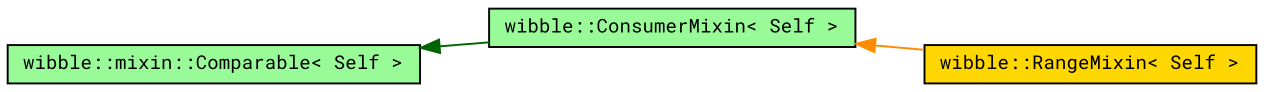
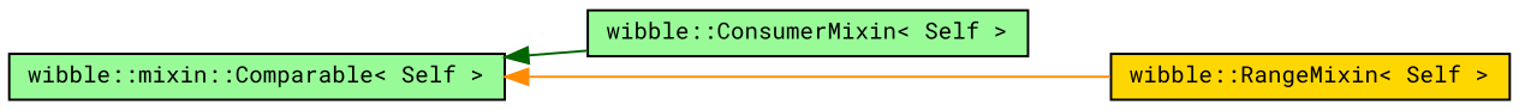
  digraph {
    fontname="Roboto Mono"
    rankdir=LR
    node [color=black fillcolor=palegreen fontname="Roboto Mono" fontsize=10 shape=record style=filled]
    edge [dir=back fontname="Roboto Mono" fontsize=10 labelfontname=Helvetica labelfontsize=10 style=solid]
    n1 [fontcolor=black height=0.2 label="wibble::mixin::Comparable\< Self \>" width=0.4]
    n2 [height=0.2 label="wibble::ConsumerMixin\< Self \>" width=0.4]
    n3 [fillcolor=gold height=0.2 label="wibble::RangeMixin\< Self \>" width=0.4]
    n1 -> n2 [color=darkgreen]
-   n2 -> n3 [color=darkorange]
+   n1 -> n3 [color=darkorange]
  }
